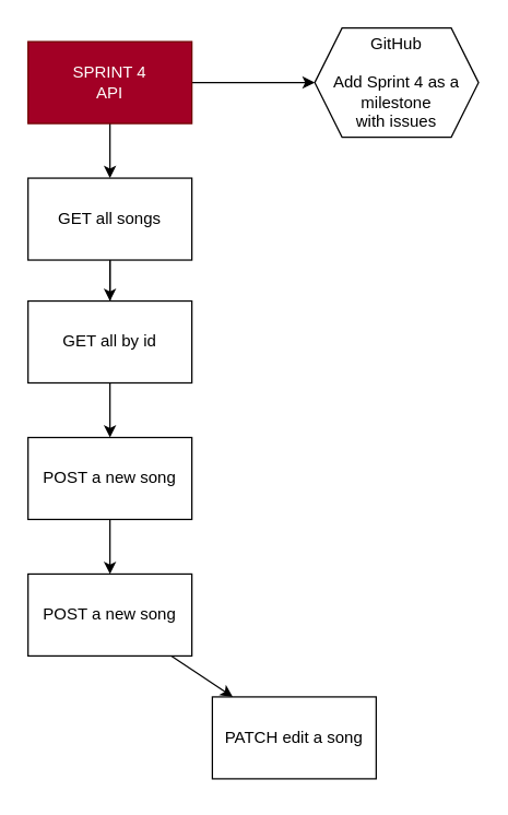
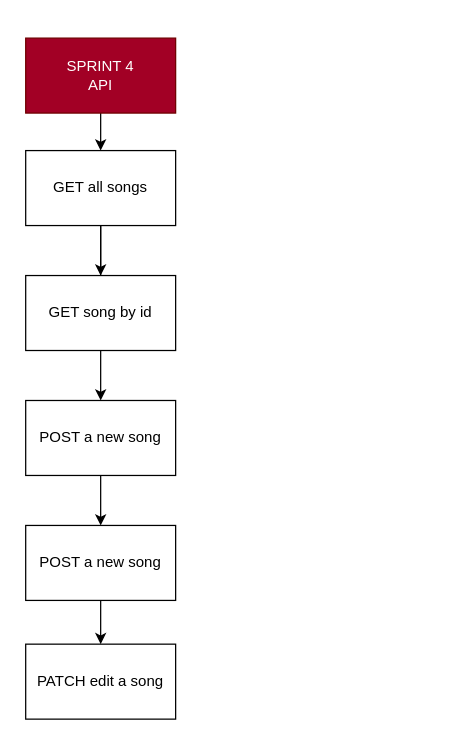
  <mxCell id="0" />
  <mxCell id="1" parent="0" />
  <mxCell id="2" value="" style="edgeStyle=none;html=1;" parent="1" source="4" target="7" edge="1"><mxGeometry relative="1" as="geometry" /></mxCell>
- <mxCell id="3" value="" style="edgeStyle=none;html=1;" parent="1" source="4" target="11" edge="1"><mxGeometry relative="1" as="geometry" /></mxCell>
  <mxCell id="4" value="SPRINT 4&lt;br&gt;API" style="rounded=0;whiteSpace=wrap;html=1;fillColor=#a20025;fontColor=#ffffff;strokeColor=#6F0000;" parent="1" vertex="1"><mxGeometry x="20" y="30" width="120" height="60" as="geometry" /></mxCell>
  <mxCell id="5" value="" style="edgeStyle=none;html=1;" parent="1" source="7" target="9" edge="1"><mxGeometry relative="1" as="geometry" /></mxCell>
  <mxCell id="6" value="" style="edgeStyle=none;html=1;" edge="1" parent="1" source="7" target="10"><mxGeometry relative="1" as="geometry" /></mxCell>
- <mxCell id="7" value="GET all songs&lt;br&gt;" style="rounded=0;whiteSpace=wrap;html=1;" parent="1" vertex="1"><mxGeometry x="20" y="130" width="120" height="60" as="geometry" /></mxCell>
+ <mxCell id="7" value="GET all songs&lt;br&gt;" style="rounded=0;whiteSpace=wrap;html=1;" parent="1" vertex="1"><mxGeometry x="20" y="120" width="120" height="60" as="geometry" /></mxCell>
  <mxCell id="8" value="" style="edgeStyle=none;html=1;" edge="1" parent="1" source="9" target="13"><mxGeometry relative="1" as="geometry" /></mxCell>
  <mxCell id="9" value="POST a new song" style="rounded=0;whiteSpace=wrap;html=1;" parent="1" vertex="1"><mxGeometry x="20" y="320" width="120" height="60" as="geometry" /></mxCell>
- <mxCell id="10" value="GET all by id" style="rounded=0;whiteSpace=wrap;html=1;" parent="1" vertex="1"><mxGeometry x="20" y="220" width="120" height="60" as="geometry" /></mxCell>
- <mxCell id="11" value="GitHub&lt;br&gt;&lt;br&gt;Add Sprint 4 as a milestone&lt;br&gt;with issues" style="shape=hexagon;perimeter=hexagonPerimeter2;whiteSpace=wrap;html=1;fixedSize=1;" parent="1" vertex="1"><mxGeometry x="230" y="20" width="120" height="80" as="geometry" /></mxCell>
+ <mxCell id="10" value="GET song by id" style="rounded=0;whiteSpace=wrap;html=1;" parent="1" vertex="1"><mxGeometry x="20" y="220" width="120" height="60" as="geometry" /></mxCell>
  <mxCell id="12" value="" style="edgeStyle=none;html=1;" edge="1" parent="1" source="13" target="14"><mxGeometry relative="1" as="geometry" /></mxCell>
  <mxCell id="13" value="POST a new song" style="rounded=0;whiteSpace=wrap;html=1;" vertex="1" parent="1"><mxGeometry x="20" y="420" width="120" height="60" as="geometry" /></mxCell>
- <mxCell id="14" value="PATCH edit a song" style="rounded=0;whiteSpace=wrap;html=1;" vertex="1" parent="1"><mxGeometry x="155" y="510" width="120" height="60" as="geometry" /></mxCell>
+ <mxCell id="14" value="PATCH edit a song" style="rounded=0;whiteSpace=wrap;html=1;" vertex="1" parent="1"><mxGeometry x="20" y="515" width="120" height="60" as="geometry" /></mxCell>
